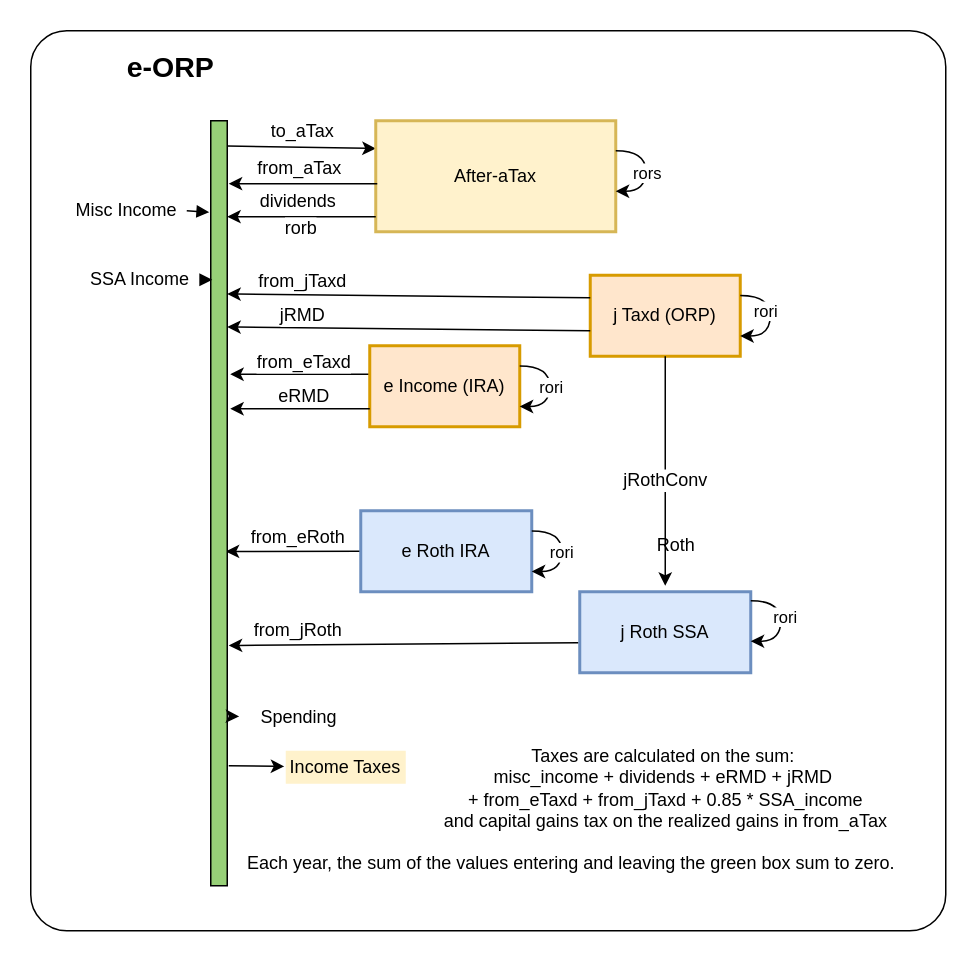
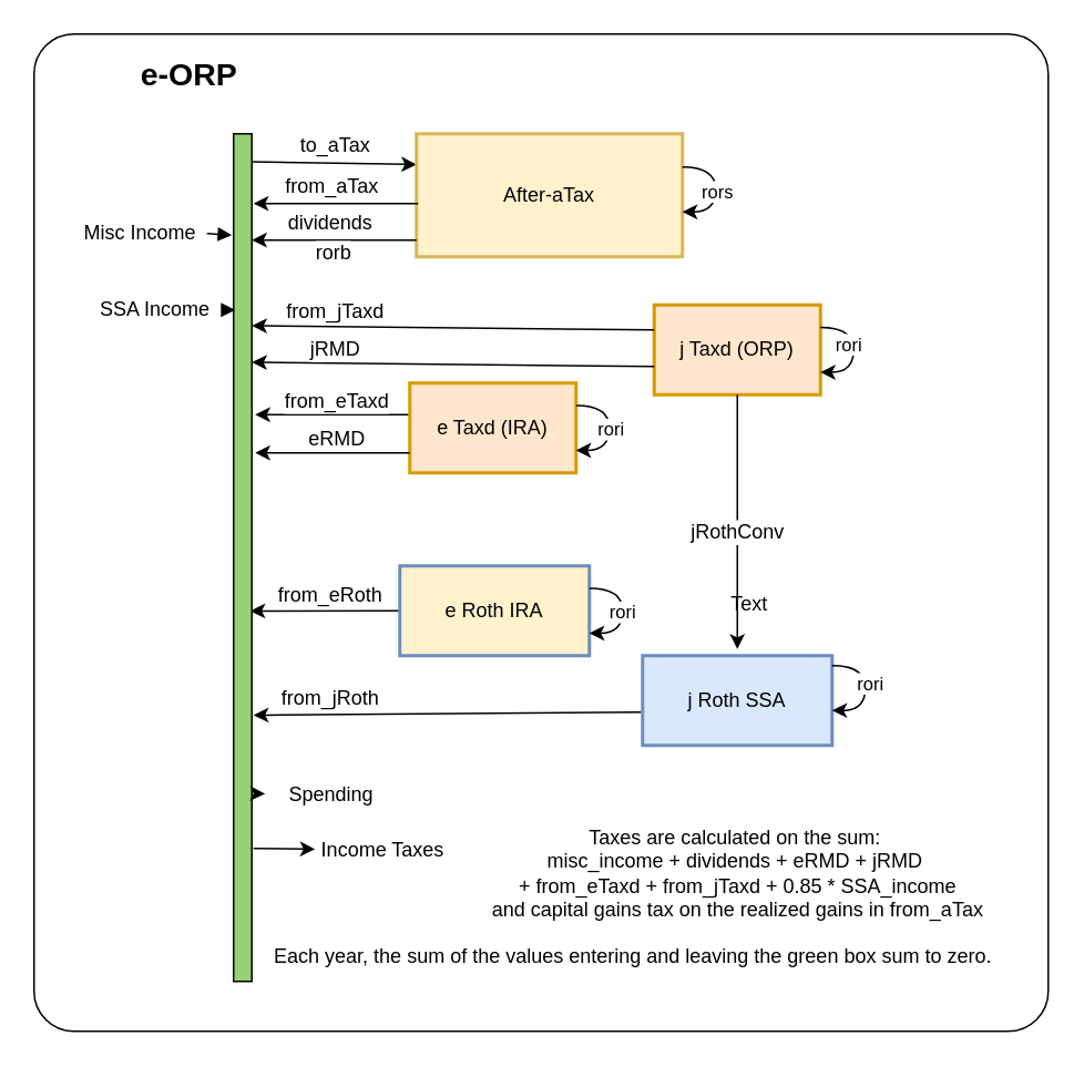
  <mxCell id="0" />
  <mxCell id="1" parent="0" />
  <mxCell id="2" value="" style="rounded=1;whiteSpace=wrap;html=1;glass=0;strokeWidth=1;perimeterSpacing=1;arcSize=4;labelPosition=left;verticalLabelPosition=top;align=right;verticalAlign=bottom;" vertex="1" parent="1"><mxGeometry x="20" y="20" width="610" height="600" as="geometry" /></mxCell>
  <mxCell id="3" value="Misc Income" style="whiteSpace=wrap;strokeWidth=2;strokeColor=none;" parent="1" vertex="1"><mxGeometry x="44" y="129" width="80" height="22" as="geometry" /></mxCell>
  <mxCell id="4" value="" style="rounded=0;orthogonalLoop=1;jettySize=auto;html=1;exitX=0;exitY=0.5;exitDx=0;exitDy=0;entryX=0.909;entryY=0.563;entryDx=0;entryDy=0;entryPerimeter=0;" edge="1" parent="1" source="6" target="15"><mxGeometry relative="1" as="geometry"><mxPoint x="153" y="360" as="targetPoint" /></mxGeometry></mxCell>
  <mxCell id="5" value="from_eRoth" style="edgeLabel;html=1;align=center;verticalAlign=middle;resizable=0;points=[];fontSize=12;" vertex="1" connectable="0" parent="4"><mxGeometry x="0.387" relative="1" as="geometry"><mxPoint x="19" y="-10" as="offset" /></mxGeometry></mxCell>
- <mxCell id="6" value="e Roth IRA" style="whiteSpace=wrap;strokeWidth=2;fillColor=#dae8fc;strokeColor=#6c8ebf;" parent="1" vertex="1"><mxGeometry x="240" y="340" width="114" height="54" as="geometry" /></mxCell>
+ <mxCell id="6" value="e Roth IRA" style="whiteSpace=wrap;strokeWidth=2;fillColor=#fff2cc;strokeColor=#6c8ebf;" parent="1" vertex="1"><mxGeometry x="240" y="340" width="114" height="54" as="geometry" /></mxCell>
  <mxCell id="7" value="j Taxd (ORP)" style="whiteSpace=wrap;strokeWidth=2;fillColor=#ffe6cc;strokeColor=#d79b00;" parent="1" vertex="1"><mxGeometry x="393" y="183" width="100" height="54" as="geometry" /></mxCell>
  <mxCell id="8" value="" style="startArrow=none;endArrow=block;exitX=1;exitY=0.5;entryX=-0.091;entryY=0.225;entryDx=0;entryDy=0;entryPerimeter=0;exitDx=0;exitDy=0;rounded=0;" parent="1" source="3" edge="1"><mxGeometry relative="1" as="geometry"><mxPoint x="138.999" y="141" as="targetPoint" /></mxGeometry></mxCell>
  <mxCell id="9" value="" style="rounded=0;orthogonalLoop=1;jettySize=auto;html=1;exitX=1;exitY=0.033;exitDx=0;exitDy=0;exitPerimeter=0;entryX=0;entryY=0.25;entryDx=0;entryDy=0;" edge="1" parent="1" source="15" target="11"><mxGeometry relative="1" as="geometry"><mxPoint x="149.999" y="111.92" as="sourcePoint" /><mxPoint x="220" y="112" as="targetPoint" /></mxGeometry></mxCell>
  <mxCell id="10" value="to_aTax" style="edgeLabel;html=1;align=center;verticalAlign=middle;resizable=0;points=[];fontSize=12;" vertex="1" connectable="0" parent="9"><mxGeometry x="0.059" y="1" relative="1" as="geometry"><mxPoint x="-3" y="-10" as="offset" /></mxGeometry></mxCell>
  <mxCell id="11" value="After-aTax" style="whiteSpace=wrap;strokeWidth=2;fillColor=#fff2cc;strokeColor=#d6b656;" vertex="1" parent="1"><mxGeometry x="250" y="80" width="160" height="74" as="geometry" /></mxCell>
  <mxCell id="12" value="" style="rounded=0;orthogonalLoop=1;jettySize=auto;html=1;" edge="1" parent="1"><mxGeometry relative="1" as="geometry"><mxPoint x="246" y="249" as="sourcePoint" /><mxPoint x="153" y="249" as="targetPoint" /></mxGeometry></mxCell>
  <mxCell id="13" value="from_eTaxd" style="edgeLabel;html=1;align=center;verticalAlign=middle;resizable=0;points=[];fontSize=12;" vertex="1" connectable="0" parent="12"><mxGeometry x="-0.026" relative="1" as="geometry"><mxPoint y="-9" as="offset" /></mxGeometry></mxCell>
- <mxCell id="14" value="e Income (IRA)" style="whiteSpace=wrap;strokeWidth=2;fillColor=#ffe6cc;strokeColor=#d79b00;" vertex="1" parent="1"><mxGeometry x="246" y="230" width="100" height="54" as="geometry" /></mxCell>
+ <mxCell id="14" value="e Taxd (IRA)" style="whiteSpace=wrap;strokeWidth=2;fillColor=#ffe6cc;strokeColor=#d79b00;" vertex="1" parent="1"><mxGeometry x="246" y="230" width="100" height="54" as="geometry" /></mxCell>
  <mxCell id="15" value="" style="rounded=0;whiteSpace=wrap;html=1;fillColor=#97D077;" vertex="1" parent="1"><mxGeometry x="140" y="80" width="11" height="510" as="geometry" /></mxCell>
  <mxCell id="16" value="SSA Income" style="whiteSpace=wrap;strokeWidth=2;strokeColor=none;" vertex="1" parent="1"><mxGeometry x="53" y="175" width="80" height="22" as="geometry" /></mxCell>
  <mxCell id="17" value="" style="startArrow=none;endArrow=block;exitX=1;exitY=0.5;entryX=0.091;entryY=0.185;entryDx=0;entryDy=0;entryPerimeter=0;exitDx=0;exitDy=0;rounded=0;" edge="1" source="16" parent="1"><mxGeometry relative="1" as="geometry"><mxPoint x="141" y="186" as="targetPoint" /></mxGeometry></mxCell>
  <mxCell id="18" value="jRothConv" style="rounded=0;orthogonalLoop=1;jettySize=auto;html=1;fontSize=12;" edge="1" parent="1" source="7"><mxGeometry x="0.085" relative="1" as="geometry"><mxPoint x="443" y="390" as="targetPoint" /><mxPoint as="offset" /></mxGeometry></mxCell>
  <mxCell id="19" value="j Roth SSA" style="whiteSpace=wrap;strokeWidth=2;fillColor=#dae8fc;strokeColor=#6c8ebf;" vertex="1" parent="1"><mxGeometry x="386" y="394" width="114" height="54" as="geometry" /></mxCell>
  <mxCell id="20" style="rounded=0;orthogonalLoop=1;jettySize=auto;html=1;entryX=1;entryY=0.25;entryDx=0;entryDy=0;exitX=0;exitY=0.5;exitDx=0;exitDy=0;" edge="1" parent="1"><mxGeometry relative="1" as="geometry"><mxPoint x="393" y="198" as="sourcePoint" /><mxPoint x="151" y="195.5" as="targetPoint" /></mxGeometry></mxCell>
  <mxCell id="21" value="from_jTaxd" style="edgeLabel;html=1;align=center;verticalAlign=middle;resizable=0;points=[];fontSize=12;" vertex="1" connectable="0" parent="20"><mxGeometry x="0.348" relative="1" as="geometry"><mxPoint x="-30" y="-10" as="offset" /></mxGeometry></mxCell>
  <mxCell id="22" value="" style="rounded=0;orthogonalLoop=1;jettySize=auto;html=1;entryX=1.091;entryY=0.686;entryDx=0;entryDy=0;entryPerimeter=0;exitX=-0.009;exitY=0.63;exitDx=0;exitDy=0;exitPerimeter=0;" edge="1" parent="1" source="19" target="15"><mxGeometry relative="1" as="geometry"><mxPoint x="510" y="390" as="sourcePoint" /><mxPoint x="510" y="154" as="targetPoint" /></mxGeometry></mxCell>
  <mxCell id="23" value="from_jRoth" style="edgeLabel;html=1;align=center;verticalAlign=middle;resizable=0;points=[];fontSize=12;" vertex="1" connectable="0" parent="22"><mxGeometry x="0.387" relative="1" as="geometry"><mxPoint x="-25" y="-10" as="offset" /></mxGeometry></mxCell>
  <mxCell id="24" value="" style="rounded=0;orthogonalLoop=1;jettySize=auto;html=1;" edge="1" parent="1"><mxGeometry relative="1" as="geometry"><mxPoint x="251" y="122" as="sourcePoint" /><mxPoint x="151.999" y="121.92" as="targetPoint" /></mxGeometry></mxCell>
  <mxCell id="25" value="from_aTax" style="edgeLabel;html=1;align=center;verticalAlign=middle;resizable=0;points=[];fontSize=12;" vertex="1" connectable="0" parent="24"><mxGeometry x="0.059" y="1" relative="1" as="geometry"><mxPoint y="-11" as="offset" /></mxGeometry></mxCell>
  <mxCell id="26" style="edgeStyle=orthogonalEdgeStyle;rounded=0;orthogonalLoop=1;jettySize=auto;html=1;exitX=1;exitY=0.25;exitDx=0;exitDy=0;curved=1;entryX=1;entryY=0.75;entryDx=0;entryDy=0;" edge="1" parent="1"><mxGeometry relative="1" as="geometry"><mxPoint x="493" y="196.5" as="sourcePoint" /><mxPoint x="493" y="223.5" as="targetPoint" /><Array as="points"><mxPoint x="513" y="196.5" /><mxPoint x="513" y="223.5" /></Array></mxGeometry></mxCell>
  <mxCell id="27" value="rori" style="edgeLabel;html=1;align=center;verticalAlign=middle;resizable=0;points=[];" vertex="1" connectable="0" parent="26"><mxGeometry x="-0.119" y="-4" relative="1" as="geometry"><mxPoint as="offset" /></mxGeometry></mxCell>
  <mxCell id="28" style="edgeStyle=orthogonalEdgeStyle;rounded=0;orthogonalLoop=1;jettySize=auto;html=1;exitX=1;exitY=0.25;exitDx=0;exitDy=0;curved=1;entryX=1;entryY=0.75;entryDx=0;entryDy=0;" edge="1" parent="1"><mxGeometry relative="1" as="geometry"><mxPoint x="500" y="400" as="sourcePoint" /><mxPoint x="500" y="427" as="targetPoint" /><Array as="points"><mxPoint x="520" y="400" /><mxPoint x="520" y="427" /></Array></mxGeometry></mxCell>
  <mxCell id="29" value="rori" style="edgeLabel;html=1;align=center;verticalAlign=middle;resizable=0;points=[];" vertex="1" connectable="0" parent="28"><mxGeometry x="-0.104" y="2" relative="1" as="geometry"><mxPoint as="offset" /></mxGeometry></mxCell>
  <mxCell id="30" style="edgeStyle=orthogonalEdgeStyle;rounded=0;orthogonalLoop=1;jettySize=auto;html=1;exitX=1;exitY=0.25;exitDx=0;exitDy=0;curved=1;entryX=1;entryY=0.75;entryDx=0;entryDy=0;" edge="1" parent="1"><mxGeometry relative="1" as="geometry"><mxPoint x="354" y="353.5" as="sourcePoint" /><mxPoint x="354" y="380.5" as="targetPoint" /><Array as="points"><mxPoint x="374" y="353.5" /><mxPoint x="374" y="380.5" /></Array></mxGeometry></mxCell>
  <mxCell id="31" value="rori" style="edgeLabel;html=1;align=center;verticalAlign=middle;resizable=0;points=[];" vertex="1" connectable="0" parent="30"><mxGeometry y="-1" relative="1" as="geometry"><mxPoint as="offset" /></mxGeometry></mxCell>
  <mxCell id="32" style="edgeStyle=orthogonalEdgeStyle;rounded=0;orthogonalLoop=1;jettySize=auto;html=1;exitX=1;exitY=0.25;exitDx=0;exitDy=0;curved=1;entryX=1;entryY=0.75;entryDx=0;entryDy=0;" edge="1" parent="1"><mxGeometry relative="1" as="geometry"><mxPoint x="346" y="243.5" as="sourcePoint" /><mxPoint x="346" y="270.5" as="targetPoint" /><Array as="points"><mxPoint x="366" y="243.5" /><mxPoint x="366" y="270.5" /></Array></mxGeometry></mxCell>
  <mxCell id="33" value="rori" style="edgeLabel;html=1;align=center;verticalAlign=middle;resizable=0;points=[];" vertex="1" connectable="0" parent="32"><mxGeometry relative="1" as="geometry"><mxPoint as="offset" /></mxGeometry></mxCell>
  <mxCell id="34" value="" style="rounded=0;orthogonalLoop=1;jettySize=auto;html=1;" edge="1" parent="1"><mxGeometry relative="1" as="geometry"><mxPoint x="250" y="144" as="sourcePoint" /><mxPoint x="150.999" y="143.92" as="targetPoint" /></mxGeometry></mxCell>
  <mxCell id="35" value="dividends" style="edgeLabel;html=1;align=center;verticalAlign=middle;resizable=0;points=[];fontSize=12;" vertex="1" connectable="0" parent="34"><mxGeometry x="0.059" y="1" relative="1" as="geometry"><mxPoint y="-11" as="offset" /></mxGeometry></mxCell>
  <mxCell id="36" value="rorb" style="edgeLabel;html=1;align=center;verticalAlign=middle;resizable=0;points=[];fontSize=12;" vertex="1" connectable="0" parent="34"><mxGeometry x="-0.091" y="2" relative="1" as="geometry"><mxPoint x="-5" y="6" as="offset" /></mxGeometry></mxCell>
  <mxCell id="37" style="edgeStyle=orthogonalEdgeStyle;rounded=0;orthogonalLoop=1;jettySize=auto;html=1;exitX=1;exitY=0.25;exitDx=0;exitDy=0;curved=1;entryX=1;entryY=0.75;entryDx=0;entryDy=0;" edge="1" parent="1"><mxGeometry relative="1" as="geometry"><mxPoint x="410" y="100" as="sourcePoint" /><mxPoint x="410" y="127" as="targetPoint" /><Array as="points"><mxPoint x="430" y="100" /><mxPoint x="430" y="127" /></Array></mxGeometry></mxCell>
  <mxCell id="38" value="rors" style="edgeLabel;html=1;align=center;verticalAlign=middle;resizable=0;points=[];" vertex="1" connectable="0" parent="37"><mxGeometry x="0.015" relative="1" as="geometry"><mxPoint as="offset" /></mxGeometry></mxCell>
  <mxCell id="39" value="" style="rounded=0;orthogonalLoop=1;jettySize=auto;html=1;" edge="1" parent="1"><mxGeometry relative="1" as="geometry"><mxPoint x="246" y="272" as="sourcePoint" /><mxPoint x="153" y="272" as="targetPoint" /></mxGeometry></mxCell>
  <mxCell id="40" value="eRMD" style="edgeLabel;html=1;align=center;verticalAlign=middle;resizable=0;points=[];fontSize=12;" vertex="1" connectable="0" parent="39"><mxGeometry x="-0.026" relative="1" as="geometry"><mxPoint y="-9" as="offset" /></mxGeometry></mxCell>
  <mxCell id="41" style="rounded=0;orthogonalLoop=1;jettySize=auto;html=1;entryX=1;entryY=0.25;entryDx=0;entryDy=0;exitX=0;exitY=0.5;exitDx=0;exitDy=0;" edge="1" parent="1"><mxGeometry relative="1" as="geometry"><mxPoint x="393" y="220" as="sourcePoint" /><mxPoint x="151" y="217.5" as="targetPoint" /></mxGeometry></mxCell>
  <mxCell id="42" value="jRMD" style="edgeLabel;html=1;align=center;verticalAlign=middle;resizable=0;points=[];fontSize=12;" vertex="1" connectable="0" parent="41"><mxGeometry x="0.348" relative="1" as="geometry"><mxPoint x="-30" y="-9" as="offset" /></mxGeometry></mxCell>
  <mxCell id="43" value="" style="rounded=0;orthogonalLoop=1;jettySize=auto;html=1;exitX=1.182;exitY=0.843;exitDx=0;exitDy=0;exitPerimeter=0;" edge="1" parent="1"><mxGeometry relative="1" as="geometry"><mxPoint x="152.002" y="509.93" as="sourcePoint" /><mxPoint x="189" y="510.444" as="targetPoint" /></mxGeometry></mxCell>
- <mxCell id="44" value="Income Taxes" style="whiteSpace=wrap;strokeWidth=2;strokeColor=none;fillColor=#fff2cc;" vertex="1" parent="1"><mxGeometry x="190" y="500" width="80" height="22" as="geometry" /></mxCell>
+ <mxCell id="44" value="Income Taxes" style="whiteSpace=wrap;strokeWidth=2;strokeColor=none;" vertex="1" parent="1"><mxGeometry x="190" y="500" width="80" height="22" as="geometry" /></mxCell>
  <mxCell id="45" value="" style="rounded=0;orthogonalLoop=1;jettySize=auto;html=1;exitX=1.182;exitY=0.843;exitDx=0;exitDy=0;exitPerimeter=0;" edge="1" target="46" parent="1"><mxGeometry relative="1" as="geometry"><mxPoint x="152" y="477" as="sourcePoint" /></mxGeometry></mxCell>
  <mxCell id="46" value="Spending" style="whiteSpace=wrap;strokeWidth=2;strokeColor=none;" vertex="1" parent="1"><mxGeometry x="159" y="467" width="80" height="22" as="geometry" /></mxCell>
  <mxCell id="47" value="Each year, the sum of the values entering and leaving the green box sum to zero." style="text;html=1;align=center;verticalAlign=middle;resizable=0;points=[];autosize=1;strokeColor=none;fillColor=none;" vertex="1" parent="1"><mxGeometry x="150" y="560" width="460" height="30" as="geometry" /></mxCell>
  <mxCell id="48" value="Taxes are calculated on the sum:&amp;nbsp;&lt;div&gt;misc_income + dividends + eRMD + jRMD&amp;nbsp;&lt;/div&gt;&lt;div&gt;+ from_eTaxd + from_jTaxd + 0.85 * SSA_income&lt;/div&gt;&lt;div&gt;and capital gains tax on the realized gains in from_aTax&lt;/div&gt;" style="text;html=1;align=center;verticalAlign=middle;resizable=0;points=[];autosize=1;strokeColor=none;fillColor=none;" vertex="1" parent="1"><mxGeometry x="283" y="490" width="320" height="70" as="geometry" /></mxCell>
- <mxCell id="49" value="Roth" style="text;html=1;align=center;verticalAlign=middle;resizable=0;points=[];autosize=1;strokeColor=none;fillColor=none;" vertex="1" parent="1"><mxGeometry x="425" y="348" width="50" height="30" as="geometry" /></mxCell>
+ <mxCell id="49" value="Text" style="text;html=1;align=center;verticalAlign=middle;resizable=0;points=[];autosize=1;strokeColor=none;fillColor=none;" vertex="1" parent="1"><mxGeometry x="425" y="348" width="50" height="30" as="geometry" /></mxCell>
  <mxCell id="50" value="&lt;font style=&quot;font-size: 19px;&quot; face=&quot;Helvetica&quot;&gt;&lt;b&gt;e-ORP&lt;/b&gt;&lt;/font&gt;" style="text;html=1;align=center;verticalAlign=middle;resizable=0;points=[];autosize=1;strokeColor=none;fillColor=none;" vertex="1" parent="1"><mxGeometry x="73" y="25" width="80" height="40" as="geometry" /></mxCell>
